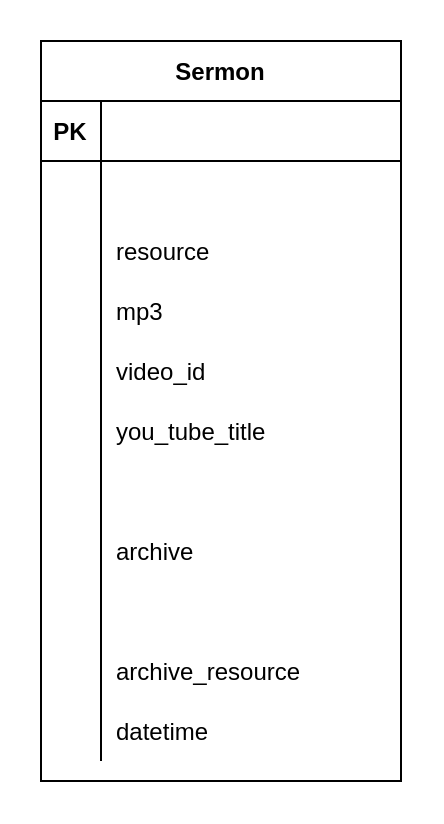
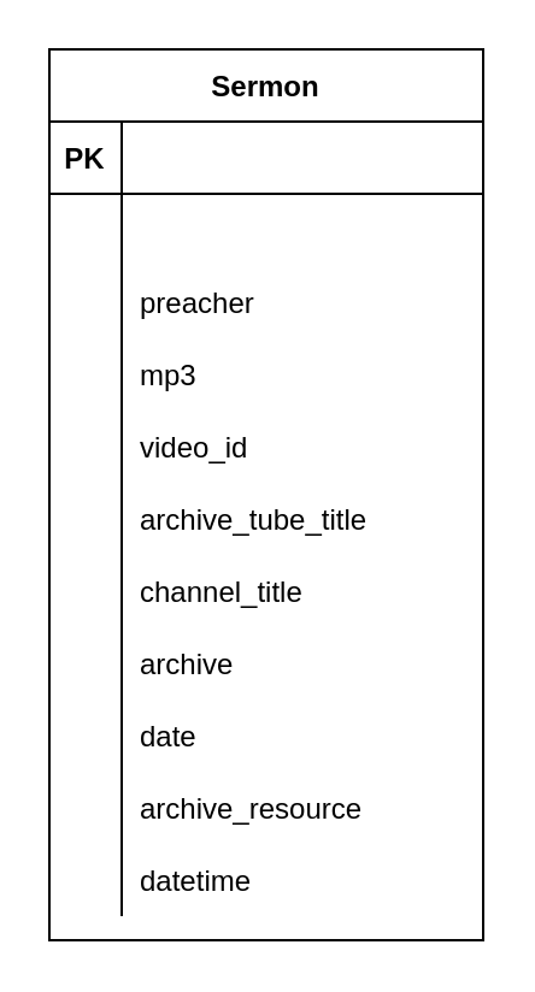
  <mxCell id="0" />
  <mxCell id="1" parent="0" />
  <mxCell id="2" value="Sermon" style="shape=table;startSize=30;container=1;collapsible=1;childLayout=tableLayout;fixedRows=1;rowLines=0;fontStyle=1;align=center;resizeLast=1;" vertex="1" parent="1"><mxGeometry x="20" y="20" width="180" height="370" as="geometry" /></mxCell>
  <mxCell id="3" value="" style="shape=partialRectangle;collapsible=0;dropTarget=0;pointerEvents=0;fillColor=none;top=0;left=0;bottom=1;right=0;points=[[0,0.5],[1,0.5]];portConstraint=eastwest;" vertex="1" parent="2"><mxGeometry y="30" width="180" height="30" as="geometry" /></mxCell>
  <mxCell id="4" value="PK" style="shape=partialRectangle;connectable=0;fillColor=none;top=0;left=0;bottom=0;right=0;fontStyle=1;overflow=hidden;" vertex="1" parent="3"><mxGeometry width="30" height="30" as="geometry" /></mxCell>
  <mxCell id="5" value="" style="shape=partialRectangle;collapsible=0;dropTarget=0;pointerEvents=0;fillColor=none;top=0;left=0;bottom=0;right=0;points=[[0,0.5],[1,0.5]];portConstraint=eastwest;" vertex="1" parent="2"><mxGeometry y="60" width="180" height="30" as="geometry" /></mxCell>
  <mxCell id="6" value="" style="shape=partialRectangle;connectable=0;fillColor=none;top=0;left=0;bottom=0;right=0;editable=1;overflow=hidden;" vertex="1" parent="5"><mxGeometry width="30" height="30" as="geometry" /></mxCell>
  <mxCell id="7" value="" style="shape=partialRectangle;collapsible=0;dropTarget=0;pointerEvents=0;fillColor=none;top=0;left=0;bottom=0;right=0;points=[[0,0.5],[1,0.5]];portConstraint=eastwest;" vertex="1" parent="2"><mxGeometry y="90" width="180" height="30" as="geometry" /></mxCell>
  <mxCell id="8" value="" style="shape=partialRectangle;connectable=0;fillColor=none;top=0;left=0;bottom=0;right=0;editable=1;overflow=hidden;" vertex="1" parent="7"><mxGeometry width="30" height="30" as="geometry" /></mxCell>
- <mxCell id="9" value="resource" style="shape=partialRectangle;connectable=0;fillColor=none;top=0;left=0;bottom=0;right=0;align=left;spacingLeft=6;overflow=hidden;" vertex="1" parent="7"><mxGeometry x="30" width="150" height="30" as="geometry" /></mxCell>
+ <mxCell id="9" value="preacher" style="shape=partialRectangle;connectable=0;fillColor=none;top=0;left=0;bottom=0;right=0;align=left;spacingLeft=6;overflow=hidden;" vertex="1" parent="7"><mxGeometry x="30" width="150" height="30" as="geometry" /></mxCell>
  <mxCell id="10" value="" style="shape=partialRectangle;collapsible=0;dropTarget=0;pointerEvents=0;fillColor=none;top=0;left=0;bottom=0;right=0;points=[[0,0.5],[1,0.5]];portConstraint=eastwest;" vertex="1" parent="2"><mxGeometry y="120" width="180" height="30" as="geometry" /></mxCell>
  <mxCell id="11" value="" style="shape=partialRectangle;connectable=0;fillColor=none;top=0;left=0;bottom=0;right=0;editable=1;overflow=hidden;" vertex="1" parent="10"><mxGeometry width="30" height="30" as="geometry" /></mxCell>
  <mxCell id="12" value="mp3" style="shape=partialRectangle;connectable=0;fillColor=none;top=0;left=0;bottom=0;right=0;align=left;spacingLeft=6;overflow=hidden;" vertex="1" parent="10"><mxGeometry x="30" width="150" height="30" as="geometry" /></mxCell>
  <mxCell id="13" value="" style="shape=partialRectangle;collapsible=0;dropTarget=0;pointerEvents=0;fillColor=none;top=0;left=0;bottom=0;right=0;points=[[0,0.5],[1,0.5]];portConstraint=eastwest;" vertex="1" parent="2"><mxGeometry y="150" width="180" height="30" as="geometry" /></mxCell>
  <mxCell id="14" value="" style="shape=partialRectangle;connectable=0;fillColor=none;top=0;left=0;bottom=0;right=0;editable=1;overflow=hidden;" vertex="1" parent="13"><mxGeometry width="30" height="30" as="geometry" /></mxCell>
  <mxCell id="15" value="video_id" style="shape=partialRectangle;connectable=0;fillColor=none;top=0;left=0;bottom=0;right=0;align=left;spacingLeft=6;overflow=hidden;" vertex="1" parent="13"><mxGeometry x="30" width="150" height="30" as="geometry" /></mxCell>
  <mxCell id="16" value="" style="shape=partialRectangle;collapsible=0;dropTarget=0;pointerEvents=0;fillColor=none;top=0;left=0;bottom=0;right=0;points=[[0,0.5],[1,0.5]];portConstraint=eastwest;" vertex="1" parent="2"><mxGeometry y="180" width="180" height="30" as="geometry" /></mxCell>
  <mxCell id="17" value="" style="shape=partialRectangle;connectable=0;fillColor=none;top=0;left=0;bottom=0;right=0;editable=1;overflow=hidden;" vertex="1" parent="16"><mxGeometry width="30" height="30" as="geometry" /></mxCell>
- <mxCell id="18" value="you_tube_title" style="shape=partialRectangle;connectable=0;fillColor=none;top=0;left=0;bottom=0;right=0;align=left;spacingLeft=6;overflow=hidden;" vertex="1" parent="16"><mxGeometry x="30" width="150" height="30" as="geometry" /></mxCell>
+ <mxCell id="18" value="archive_tube_title" style="shape=partialRectangle;connectable=0;fillColor=none;top=0;left=0;bottom=0;right=0;align=left;spacingLeft=6;overflow=hidden;" vertex="1" parent="16"><mxGeometry x="30" width="150" height="30" as="geometry" /></mxCell>
  <mxCell id="19" value="" style="shape=partialRectangle;collapsible=0;dropTarget=0;pointerEvents=0;fillColor=none;top=0;left=0;bottom=0;right=0;points=[[0,0.5],[1,0.5]];portConstraint=eastwest;" vertex="1" parent="2"><mxGeometry y="210" width="180" height="30" as="geometry" /></mxCell>
  <mxCell id="20" value="" style="shape=partialRectangle;connectable=0;fillColor=none;top=0;left=0;bottom=0;right=0;editable=1;overflow=hidden;" vertex="1" parent="19"><mxGeometry width="30" height="30" as="geometry" /></mxCell>
+ <mxCell id="21" value="channel_title" style="shape=partialRectangle;connectable=0;fillColor=none;top=0;left=0;bottom=0;right=0;align=left;spacingLeft=6;overflow=hidden;" vertex="1" parent="19"><mxGeometry x="30" width="150" height="30" as="geometry" /></mxCell>
  <mxCell id="22" value="" style="shape=partialRectangle;collapsible=0;dropTarget=0;pointerEvents=0;fillColor=none;top=0;left=0;bottom=0;right=0;points=[[0,0.5],[1,0.5]];portConstraint=eastwest;" vertex="1" parent="2"><mxGeometry y="240" width="180" height="30" as="geometry" /></mxCell>
  <mxCell id="23" value="" style="shape=partialRectangle;connectable=0;fillColor=none;top=0;left=0;bottom=0;right=0;editable=1;overflow=hidden;" vertex="1" parent="22"><mxGeometry width="30" height="30" as="geometry" /></mxCell>
  <mxCell id="24" value="archive" style="shape=partialRectangle;connectable=0;fillColor=none;top=0;left=0;bottom=0;right=0;align=left;spacingLeft=6;overflow=hidden;" vertex="1" parent="22"><mxGeometry x="30" width="150" height="30" as="geometry" /></mxCell>
  <mxCell id="25" value="" style="shape=partialRectangle;collapsible=0;dropTarget=0;pointerEvents=0;fillColor=none;top=0;left=0;bottom=0;right=0;points=[[0,0.5],[1,0.5]];portConstraint=eastwest;" vertex="1" parent="2"><mxGeometry y="270" width="180" height="30" as="geometry" /></mxCell>
  <mxCell id="26" value="" style="shape=partialRectangle;connectable=0;fillColor=none;top=0;left=0;bottom=0;right=0;editable=1;overflow=hidden;" vertex="1" parent="25"><mxGeometry width="30" height="30" as="geometry" /></mxCell>
+ <mxCell id="27" value="date" style="shape=partialRectangle;connectable=0;fillColor=none;top=0;left=0;bottom=0;right=0;align=left;spacingLeft=6;overflow=hidden;" vertex="1" parent="25"><mxGeometry x="30" width="150" height="30" as="geometry" /></mxCell>
  <mxCell id="28" value="" style="shape=partialRectangle;collapsible=0;dropTarget=0;pointerEvents=0;fillColor=none;top=0;left=0;bottom=0;right=0;points=[[0,0.5],[1,0.5]];portConstraint=eastwest;" vertex="1" parent="2"><mxGeometry y="300" width="180" height="30" as="geometry" /></mxCell>
  <mxCell id="29" value="" style="shape=partialRectangle;connectable=0;fillColor=none;top=0;left=0;bottom=0;right=0;editable=1;overflow=hidden;" vertex="1" parent="28"><mxGeometry width="30" height="30" as="geometry" /></mxCell>
  <mxCell id="30" value="archive_resource" style="shape=partialRectangle;connectable=0;fillColor=none;top=0;left=0;bottom=0;right=0;align=left;spacingLeft=6;overflow=hidden;" vertex="1" parent="28"><mxGeometry x="30" width="150" height="30" as="geometry" /></mxCell>
  <mxCell id="31" value="" style="shape=partialRectangle;collapsible=0;dropTarget=0;pointerEvents=0;fillColor=none;top=0;left=0;bottom=0;right=0;points=[[0,0.5],[1,0.5]];portConstraint=eastwest;" vertex="1" parent="2"><mxGeometry y="330" width="180" height="30" as="geometry" /></mxCell>
  <mxCell id="32" value="" style="shape=partialRectangle;connectable=0;fillColor=none;top=0;left=0;bottom=0;right=0;editable=1;overflow=hidden;" vertex="1" parent="31"><mxGeometry width="30" height="30" as="geometry" /></mxCell>
  <mxCell id="33" value="datetime" style="shape=partialRectangle;connectable=0;fillColor=none;top=0;left=0;bottom=0;right=0;align=left;spacingLeft=6;overflow=hidden;" vertex="1" parent="31"><mxGeometry x="30" width="150" height="30" as="geometry" /></mxCell>
